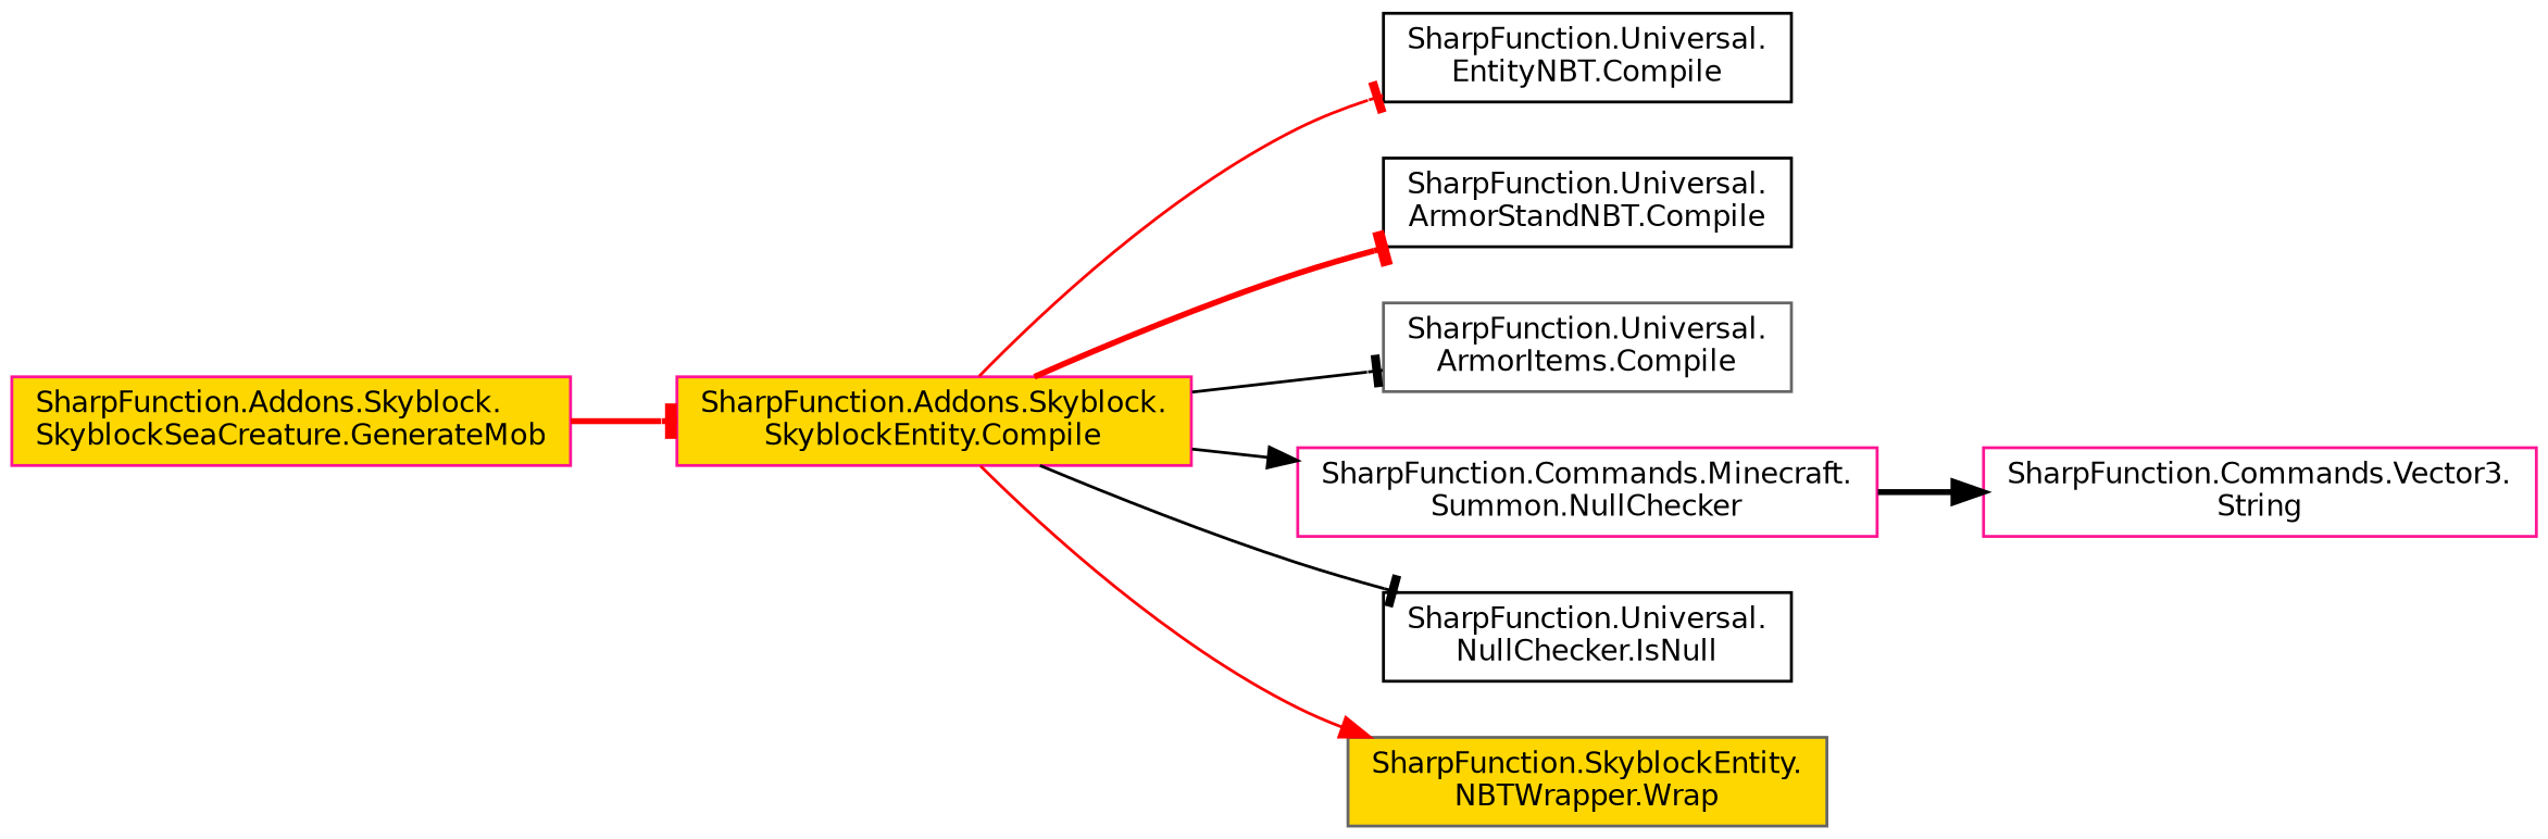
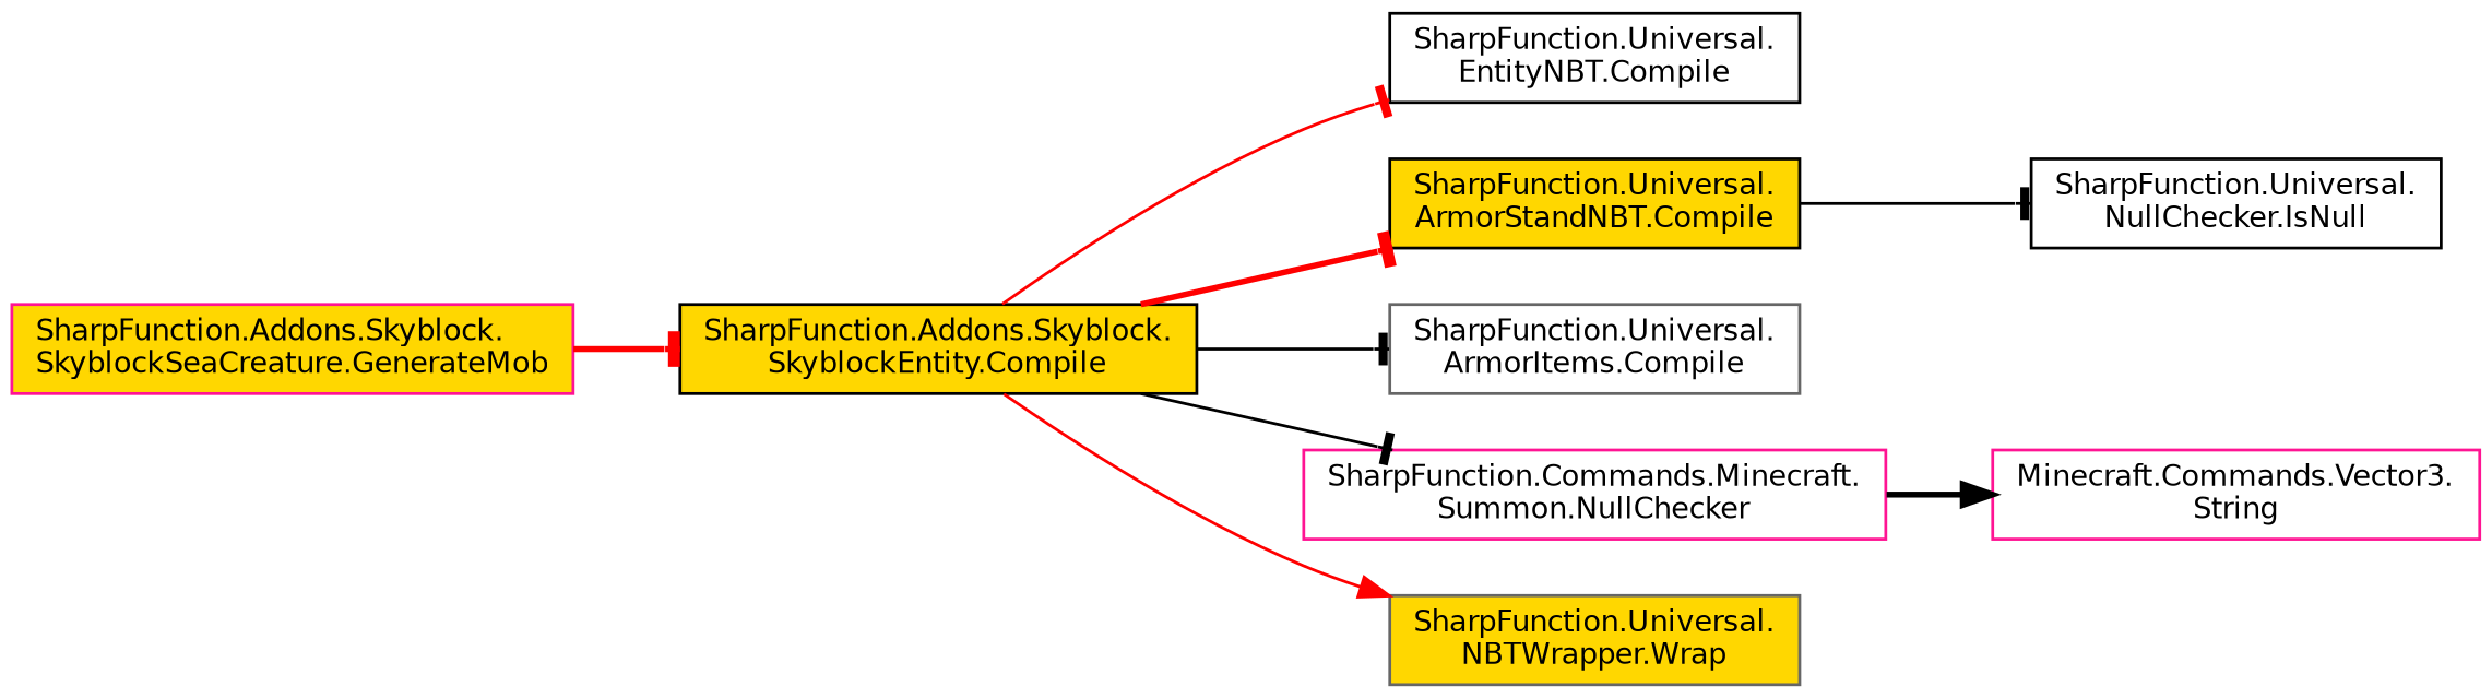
  digraph {
    rankdir=LR
    node [color=black fillcolor=white fontname=Helvetica fontsize=10 shape=record style=filled]
    edge [arrowhead=tee color=red fontname=Helvetica fontsize=10 labelfontname=Helvetica labelfontsize=10 style=solid]
    n1 [color=deeppink fillcolor=gold fontcolor=black height=0.2 label="SharpFunction.Addons.Skyblock.\lSkyblockSeaCreature.GenerateMob" width=0.4]
-   n2 [color=deeppink fillcolor=gold height=0.2 label="SharpFunction.Addons.Skyblock.\lSkyblockEntity.Compile" width=0.4]
+   n2 [fillcolor=gold height=0.2 label="SharpFunction.Addons.Skyblock.\lSkyblockEntity.Compile" width=0.4]
    n3 [height=0.2 label="SharpFunction.Universal.\lEntityNBT.Compile" width=0.4]
-   n4 [height=0.2 label="SharpFunction.Universal.\lArmorStandNBT.Compile" width=0.4]
+   n4 [fillcolor=gold height=0.2 label="SharpFunction.Universal.\lArmorStandNBT.Compile" width=0.4]
    n5 [color=gray40 height=0.2 label="SharpFunction.Universal.\lArmorItems.Compile" width=0.4]
    n6 [color=deeppink height=0.2 label="SharpFunction.Commands.Minecraft.\lSummon.NullChecker" width=0.4]
    n7 [height=0.2 label="SharpFunction.Universal.\lNullChecker.IsNull" width=0.4]
-   n8 [color=gray40 fillcolor=gold height=0.2 label="SharpFunction.SkyblockEntity.\lNBTWrapper.Wrap" width=0.4]
-   n9 [color=deeppink height=0.2 label="SharpFunction.Commands.Vector3.\lString" width=0.4]
+   n8 [color=gray40 fillcolor=gold height=0.2 label="SharpFunction.Universal.\lNBTWrapper.Wrap" width=0.4]
+   n9 [color=deeppink height=0.2 label="Minecraft.Commands.Vector3.\lString" width=0.4]
    n1 -> n2 [style=bold]
    n2 -> n3
    n2 -> n4 [style=bold]
    n2 -> n5 [color=black]
-   n2 -> n6 [arrowhead=normal color=black]
-   n2 -> n7 [color=black]
+   n2 -> n6 [color=black]
+   n4 -> n7 [color=black]
    n2 -> n8 [arrowhead=normal]
    n6 -> n9 [arrowhead=normal color=black style=bold]
  }
